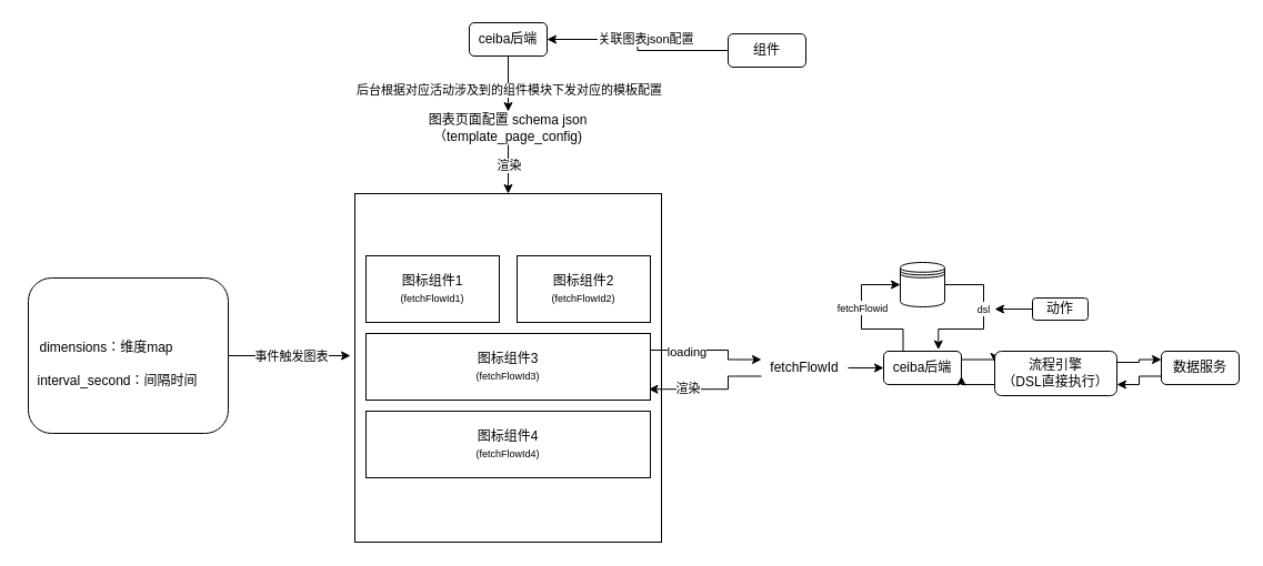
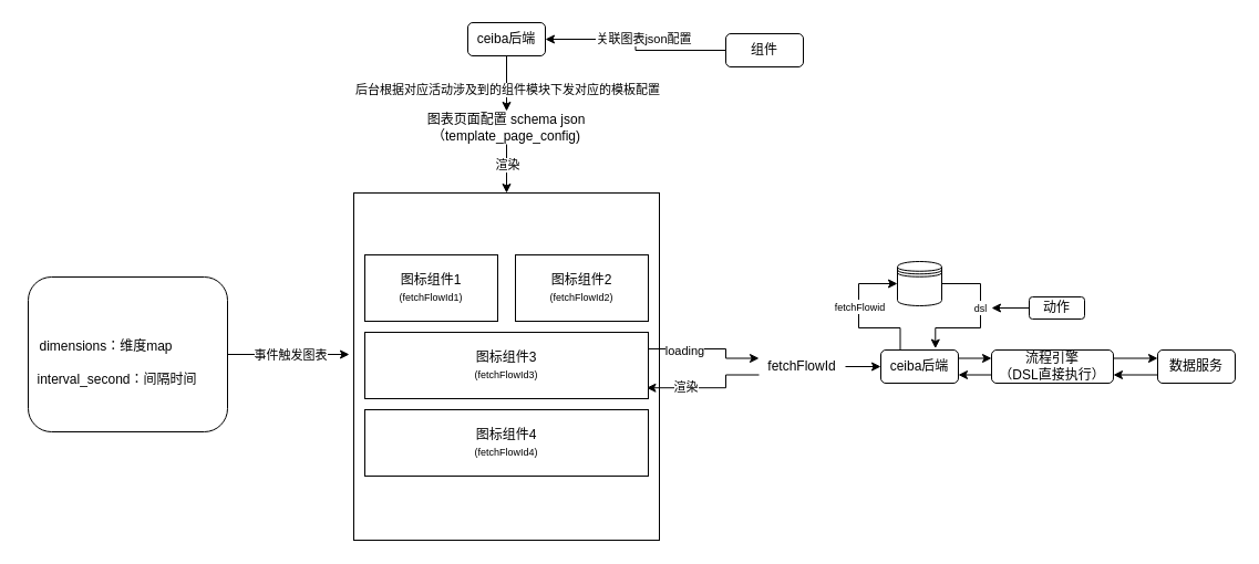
  <mxCell id="0" />
  <mxCell id="1" parent="0" />
  <mxCell id="2" value="" style="rounded=0;whiteSpace=wrap;html=1;" vertex="1" parent="1"><mxGeometry x="319" y="174" width="276" height="314" as="geometry" /></mxCell>
  <mxCell id="3" style="edgeStyle=orthogonalEdgeStyle;rounded=0;orthogonalLoop=1;jettySize=auto;html=1;exitX=1;exitY=0.5;exitDx=0;exitDy=0;" edge="1" parent="1" source="5"><mxGeometry relative="1" as="geometry"><mxPoint x="315" y="320" as="targetPoint" /></mxGeometry></mxCell>
  <mxCell id="4" value="事件触发图表" style="edgeLabel;html=1;align=center;verticalAlign=middle;resizable=0;points=[];" vertex="1" connectable="0" parent="3"><mxGeometry x="-0.006" y="1" relative="1" as="geometry"><mxPoint as="offset" /></mxGeometry></mxCell>
  <mxCell id="5" value="" style="rounded=1;whiteSpace=wrap;html=1;" vertex="1" parent="1"><mxGeometry x="25" y="250" width="180" height="140" as="geometry" /></mxCell>
  <mxCell id="6" value="图标组件1&lt;div&gt;&lt;font style=&quot;font-size: 9px;&quot;&gt;(fetchFlowId1)&lt;/font&gt;&lt;/div&gt;" style="rounded=0;whiteSpace=wrap;html=1;" vertex="1" parent="1"><mxGeometry x="329" y="230" width="120" height="60" as="geometry" /></mxCell>
  <mxCell id="7" value="图标组件2&lt;div&gt;&lt;font style=&quot;font-size: 9px;&quot;&gt;(fetchFlowId2)&lt;/font&gt;&lt;br&gt;&lt;/div&gt;" style="rounded=0;whiteSpace=wrap;html=1;" vertex="1" parent="1"><mxGeometry x="465" y="230" width="120" height="60" as="geometry" /></mxCell>
  <mxCell id="8" style="edgeStyle=orthogonalEdgeStyle;rounded=0;orthogonalLoop=1;jettySize=auto;html=1;exitX=1;exitY=0.25;exitDx=0;exitDy=0;entryX=0;entryY=0.25;entryDx=0;entryDy=0;" edge="1" parent="1" source="10" target="15"><mxGeometry relative="1" as="geometry"><Array as="points"><mxPoint x="655" y="315" /><mxPoint x="655" y="324" /></Array></mxGeometry></mxCell>
  <mxCell id="9" value="loading" style="edgeLabel;html=1;align=center;verticalAlign=middle;resizable=0;points=[];" vertex="1" connectable="0" parent="8"><mxGeometry x="-0.407" y="-1" relative="1" as="geometry"><mxPoint as="offset" /></mxGeometry></mxCell>
  <mxCell id="10" value="图标组件3&lt;div&gt;&lt;font style=&quot;font-size: 9px;&quot;&gt;(fetchFlowId3)&lt;/font&gt;&lt;br&gt;&lt;/div&gt;" style="rounded=0;whiteSpace=wrap;html=1;" vertex="1" parent="1"><mxGeometry x="329" y="300" width="256" height="60" as="geometry" /></mxCell>
  <mxCell id="11" value="图标组件4&lt;div&gt;&lt;font style=&quot;font-size: 9px;&quot;&gt;(fetchFlowId4)&lt;/font&gt;&lt;br&gt;&lt;/div&gt;" style="rounded=0;whiteSpace=wrap;html=1;" vertex="1" parent="1"><mxGeometry x="329" y="370" width="256" height="60" as="geometry" /></mxCell>
  <mxCell id="12" value="dimensions：维度map" style="text;html=1;align=center;verticalAlign=middle;resizable=0;points=[];autosize=1;strokeColor=none;fillColor=none;" vertex="1" parent="1"><mxGeometry x="25" y="298" width="140" height="30" as="geometry" /></mxCell>
  <mxCell id="13" value="interval_second：间隔时间" style="text;html=1;align=center;verticalAlign=middle;resizable=0;points=[];autosize=1;strokeColor=none;fillColor=none;" vertex="1" parent="1"><mxGeometry x="20" y="328" width="170" height="30" as="geometry" /></mxCell>
  <mxCell id="14" style="edgeStyle=orthogonalEdgeStyle;rounded=0;orthogonalLoop=1;jettySize=auto;html=1;exitX=1;exitY=0.5;exitDx=0;exitDy=0;" edge="1" parent="1" source="15"><mxGeometry relative="1" as="geometry"><mxPoint x="795" y="331" as="targetPoint" /></mxGeometry></mxCell>
  <mxCell id="15" value="fetchFlowId" style="text;html=1;align=center;verticalAlign=middle;whiteSpace=wrap;rounded=0;" vertex="1" parent="1"><mxGeometry x="685" y="316" width="78" height="30" as="geometry" /></mxCell>
  <mxCell id="16" style="edgeStyle=orthogonalEdgeStyle;rounded=0;orthogonalLoop=1;jettySize=auto;html=1;exitX=1;exitY=0.25;exitDx=0;exitDy=0;entryX=0;entryY=0.25;entryDx=0;entryDy=0;" edge="1" parent="1" source="19" target="22"><mxGeometry relative="1" as="geometry" /></mxCell>
  <mxCell id="17" style="edgeStyle=orthogonalEdgeStyle;rounded=0;orthogonalLoop=1;jettySize=auto;html=1;exitX=0.25;exitY=0;exitDx=0;exitDy=0;entryX=0;entryY=0.5;entryDx=0;entryDy=0;" edge="1" parent="1" source="19" target="25"><mxGeometry relative="1" as="geometry" /></mxCell>
  <mxCell id="18" value="&lt;font style=&quot;font-size: 9px;&quot;&gt;fetchFlowid&lt;/font&gt;" style="edgeLabel;html=1;align=center;verticalAlign=middle;resizable=0;points=[];" vertex="1" connectable="0" parent="17"><mxGeometry x="0.167" relative="1" as="geometry"><mxPoint as="offset" /></mxGeometry></mxCell>
  <mxCell id="19" value="ceiba后端" style="rounded=1;whiteSpace=wrap;html=1;" vertex="1" parent="1"><mxGeometry x="795" y="316" width="70" height="30" as="geometry" /></mxCell>
  <mxCell id="20" style="edgeStyle=orthogonalEdgeStyle;rounded=0;orthogonalLoop=1;jettySize=auto;html=1;exitX=1;exitY=0.25;exitDx=0;exitDy=0;entryX=0;entryY=0.25;entryDx=0;entryDy=0;" edge="1" parent="1" source="22" target="24"><mxGeometry relative="1" as="geometry" /></mxCell>
  <mxCell id="21" style="edgeStyle=orthogonalEdgeStyle;rounded=0;orthogonalLoop=1;jettySize=auto;html=1;exitX=0;exitY=0.75;exitDx=0;exitDy=0;entryX=1;entryY=0.75;entryDx=0;entryDy=0;" edge="1" parent="1" source="22" target="19"><mxGeometry relative="1" as="geometry" /></mxCell>
- <mxCell id="22" value="流程引擎&lt;div&gt;（DSL直接执行）&lt;/div&gt;" style="rounded=1;whiteSpace=wrap;html=1;" vertex="1" parent="1"><mxGeometry x="895" y="316" width="110" height="40" as="geometry" /></mxCell>
+ <mxCell id="22" value="流程引擎&lt;div&gt;（DSL直接执行）&lt;/div&gt;" style="rounded=1;whiteSpace=wrap;html=1;" vertex="1" parent="1"><mxGeometry x="895" y="316" width="110" height="30" as="geometry" /></mxCell>
  <mxCell id="23" style="edgeStyle=orthogonalEdgeStyle;rounded=0;orthogonalLoop=1;jettySize=auto;html=1;exitX=0;exitY=0.75;exitDx=0;exitDy=0;entryX=1;entryY=0.75;entryDx=0;entryDy=0;" edge="1" parent="1" source="24" target="22"><mxGeometry relative="1" as="geometry" /></mxCell>
  <mxCell id="24" value="数据服务" style="rounded=1;whiteSpace=wrap;html=1;" vertex="1" parent="1"><mxGeometry x="1045" y="316" width="70" height="30" as="geometry" /></mxCell>
  <mxCell id="25" value="" style="shape=datastore;whiteSpace=wrap;html=1;" vertex="1" parent="1"><mxGeometry x="810" y="236" width="40" height="40" as="geometry" /></mxCell>
  <mxCell id="26" style="edgeStyle=orthogonalEdgeStyle;rounded=0;orthogonalLoop=1;jettySize=auto;html=1;exitX=1;exitY=0.5;exitDx=0;exitDy=0;entryX=0.704;entryY=-0.046;entryDx=0;entryDy=0;entryPerimeter=0;" edge="1" parent="1" source="25" target="19"><mxGeometry relative="1" as="geometry"><Array as="points"><mxPoint x="885" y="256" /><mxPoint x="885" y="296" /><mxPoint x="844" y="296" /></Array></mxGeometry></mxCell>
  <mxCell id="27" value="&lt;font style=&quot;font-size: 9px;&quot;&gt;dsl&lt;/font&gt;" style="edgeLabel;html=1;align=center;verticalAlign=middle;resizable=0;points=[];" vertex="1" connectable="0" parent="26"><mxGeometry x="-0.164" y="-1" relative="1" as="geometry"><mxPoint as="offset" /></mxGeometry></mxCell>
  <mxCell id="28" style="edgeStyle=orthogonalEdgeStyle;rounded=0;orthogonalLoop=1;jettySize=auto;html=1;exitX=0;exitY=0.75;exitDx=0;exitDy=0;entryX=0.994;entryY=0.837;entryDx=0;entryDy=0;entryPerimeter=0;" edge="1" parent="1" source="15" target="10"><mxGeometry relative="1" as="geometry"><Array as="points"><mxPoint x="655" y="339" /><mxPoint x="655" y="350" /></Array></mxGeometry></mxCell>
  <mxCell id="29" value="渲染" style="edgeLabel;html=1;align=center;verticalAlign=middle;resizable=0;points=[];" vertex="1" connectable="0" parent="28"><mxGeometry x="0.371" y="-1" relative="1" as="geometry"><mxPoint as="offset" /></mxGeometry></mxCell>
  <mxCell id="30" style="edgeStyle=orthogonalEdgeStyle;rounded=0;orthogonalLoop=1;jettySize=auto;html=1;exitX=0.5;exitY=1;exitDx=0;exitDy=0;entryX=0.5;entryY=0;entryDx=0;entryDy=0;" edge="1" parent="1" source="32" target="2"><mxGeometry relative="1" as="geometry" /></mxCell>
  <mxCell id="31" value="渲染" style="edgeLabel;html=1;align=center;verticalAlign=middle;resizable=0;points=[];" vertex="1" connectable="0" parent="30"><mxGeometry x="-0.173" relative="1" as="geometry"><mxPoint as="offset" /></mxGeometry></mxCell>
  <mxCell id="32" value="图表页面配置 schema json&lt;div&gt;（template_page_config)&lt;/div&gt;" style="text;html=1;align=center;verticalAlign=middle;whiteSpace=wrap;rounded=0;" vertex="1" parent="1"><mxGeometry x="382" y="100" width="150" height="30" as="geometry" /></mxCell>
  <mxCell id="33" value="" style="endArrow=classic;html=1;rounded=0;entryX=0.5;entryY=0;entryDx=0;entryDy=0;" edge="1" parent="1" target="32"><mxGeometry width="50" height="50" relative="1" as="geometry"><mxPoint x="457" y="50" as="sourcePoint" /><mxPoint x="495" y="30" as="targetPoint" /></mxGeometry></mxCell>
  <mxCell id="34" value="后台根据对应活动涉及到的组件模块下发对应的模板配置" style="edgeLabel;html=1;align=center;verticalAlign=middle;resizable=0;points=[];" vertex="1" connectable="0" parent="33"><mxGeometry x="-0.28" y="1" relative="1" as="geometry"><mxPoint x="-1" y="12" as="offset" /></mxGeometry></mxCell>
  <mxCell id="35" style="edgeStyle=orthogonalEdgeStyle;rounded=0;orthogonalLoop=1;jettySize=auto;html=1;exitX=0;exitY=0.5;exitDx=0;exitDy=0;entryX=1;entryY=0.5;entryDx=0;entryDy=0;" edge="1" parent="1" source="37" target="38"><mxGeometry relative="1" as="geometry"><mxPoint x="665" y="10" as="targetPoint" /></mxGeometry></mxCell>
  <mxCell id="36" value="关联图表json配置" style="edgeLabel;html=1;align=center;verticalAlign=middle;resizable=0;points=[];" vertex="1" connectable="0" parent="35"><mxGeometry x="0.123" y="-1" relative="1" as="geometry"><mxPoint x="12" as="offset" /></mxGeometry></mxCell>
  <mxCell id="37" value="组件" style="rounded=1;whiteSpace=wrap;html=1;" vertex="1" parent="1"><mxGeometry x="655" y="30" width="70" height="30" as="geometry" /></mxCell>
  <mxCell id="38" value="ceiba后端" style="rounded=1;whiteSpace=wrap;html=1;" vertex="1" parent="1"><mxGeometry x="422" y="20" width="70" height="30" as="geometry" /></mxCell>
  <mxCell id="39" style="edgeStyle=orthogonalEdgeStyle;rounded=0;orthogonalLoop=1;jettySize=auto;html=1;exitX=0;exitY=0.5;exitDx=0;exitDy=0;" edge="1" parent="1" source="40"><mxGeometry relative="1" as="geometry"><mxPoint x="895" y="277.862" as="targetPoint" /></mxGeometry></mxCell>
  <mxCell id="40" value="动作" style="rounded=1;whiteSpace=wrap;html=1;" vertex="1" parent="1"><mxGeometry x="929" y="268" width="50" height="20" as="geometry" /></mxCell>
